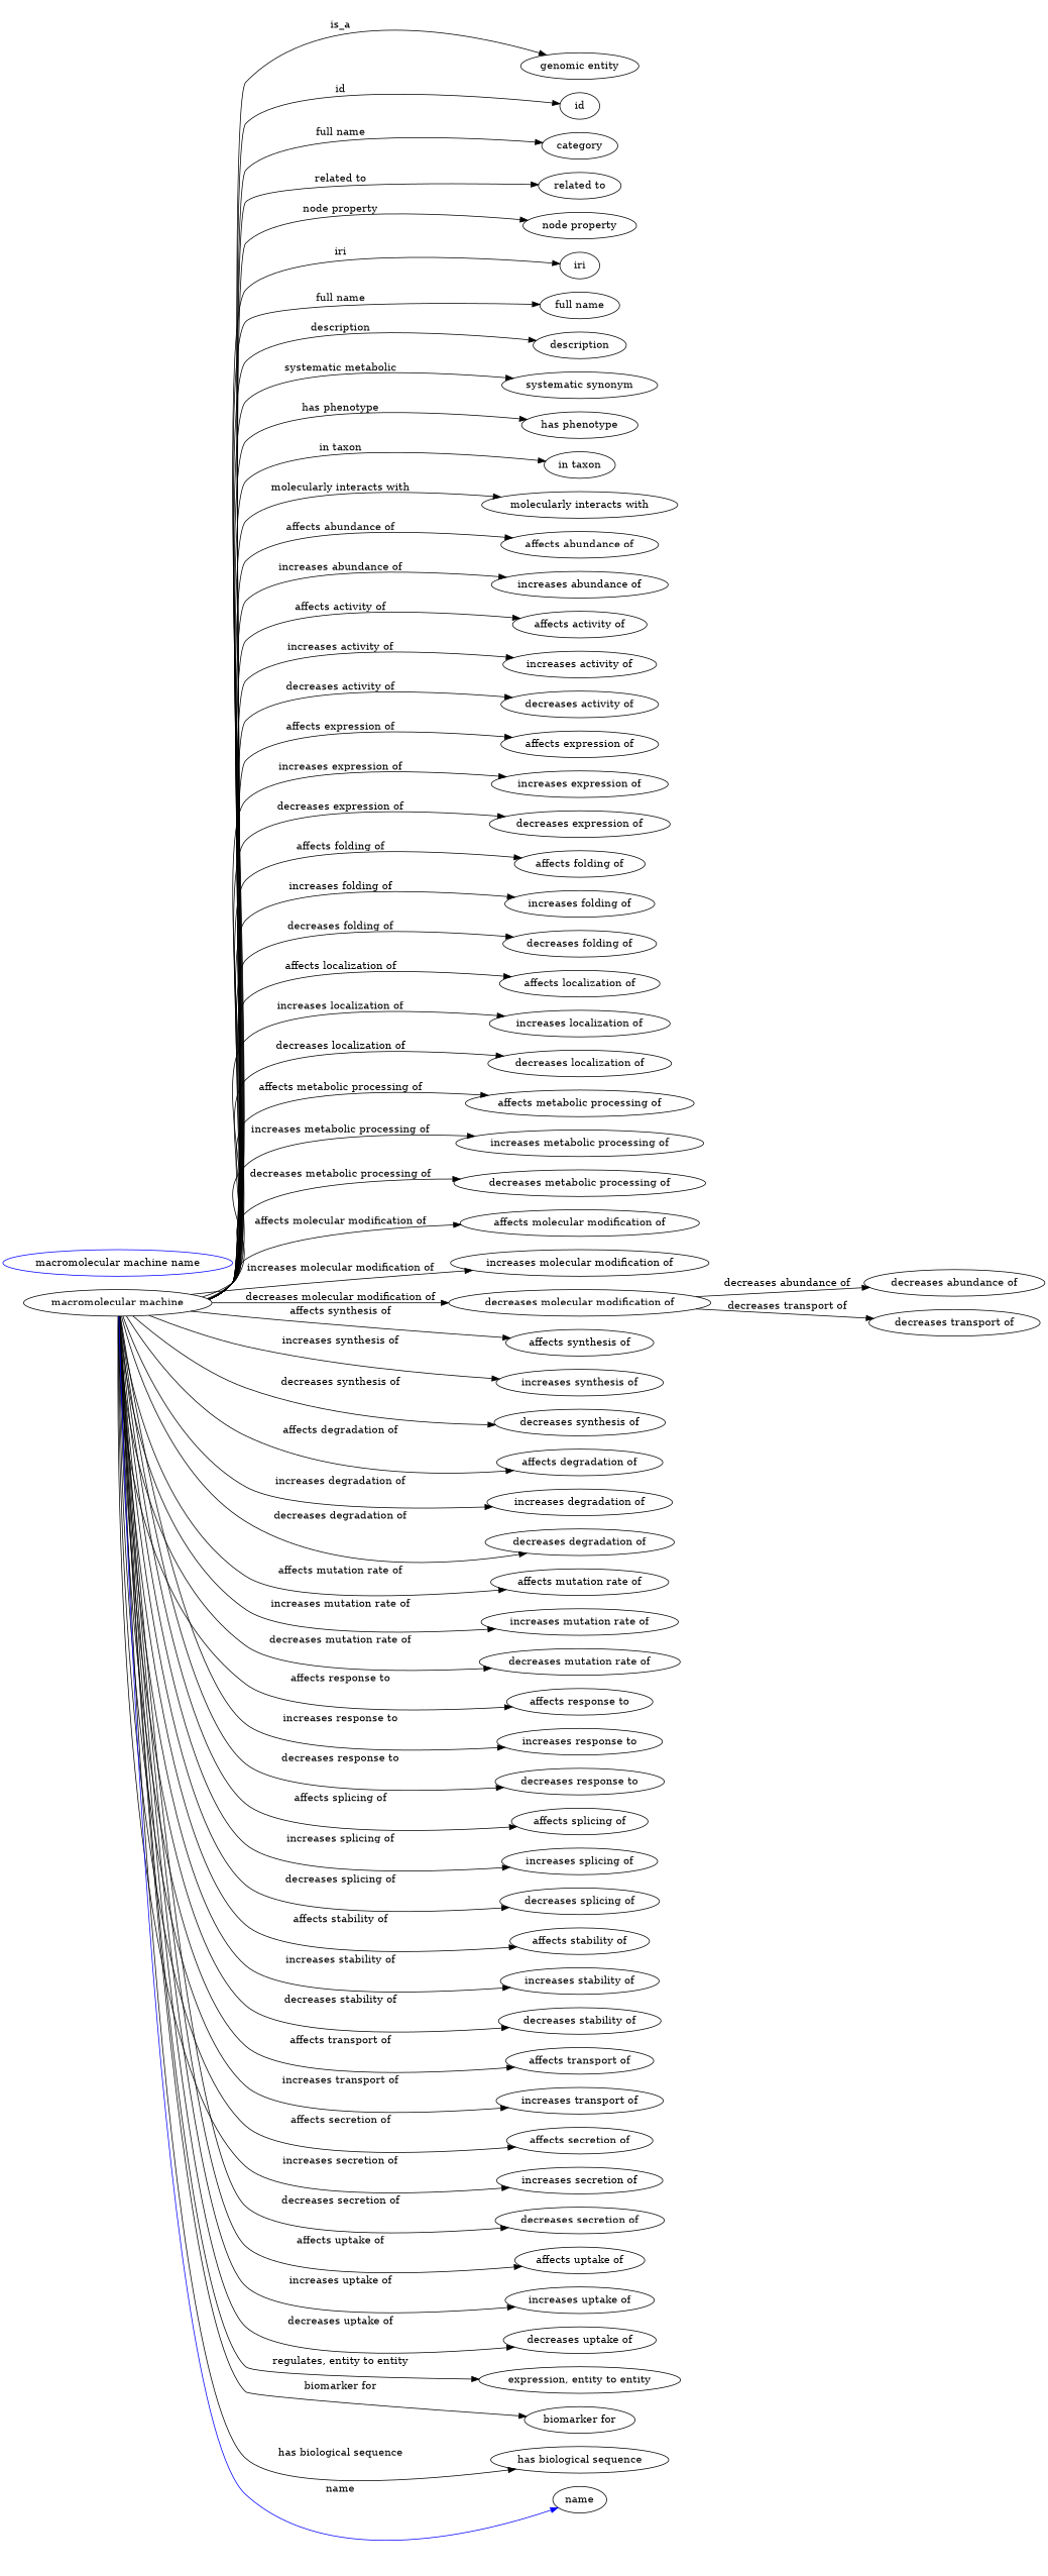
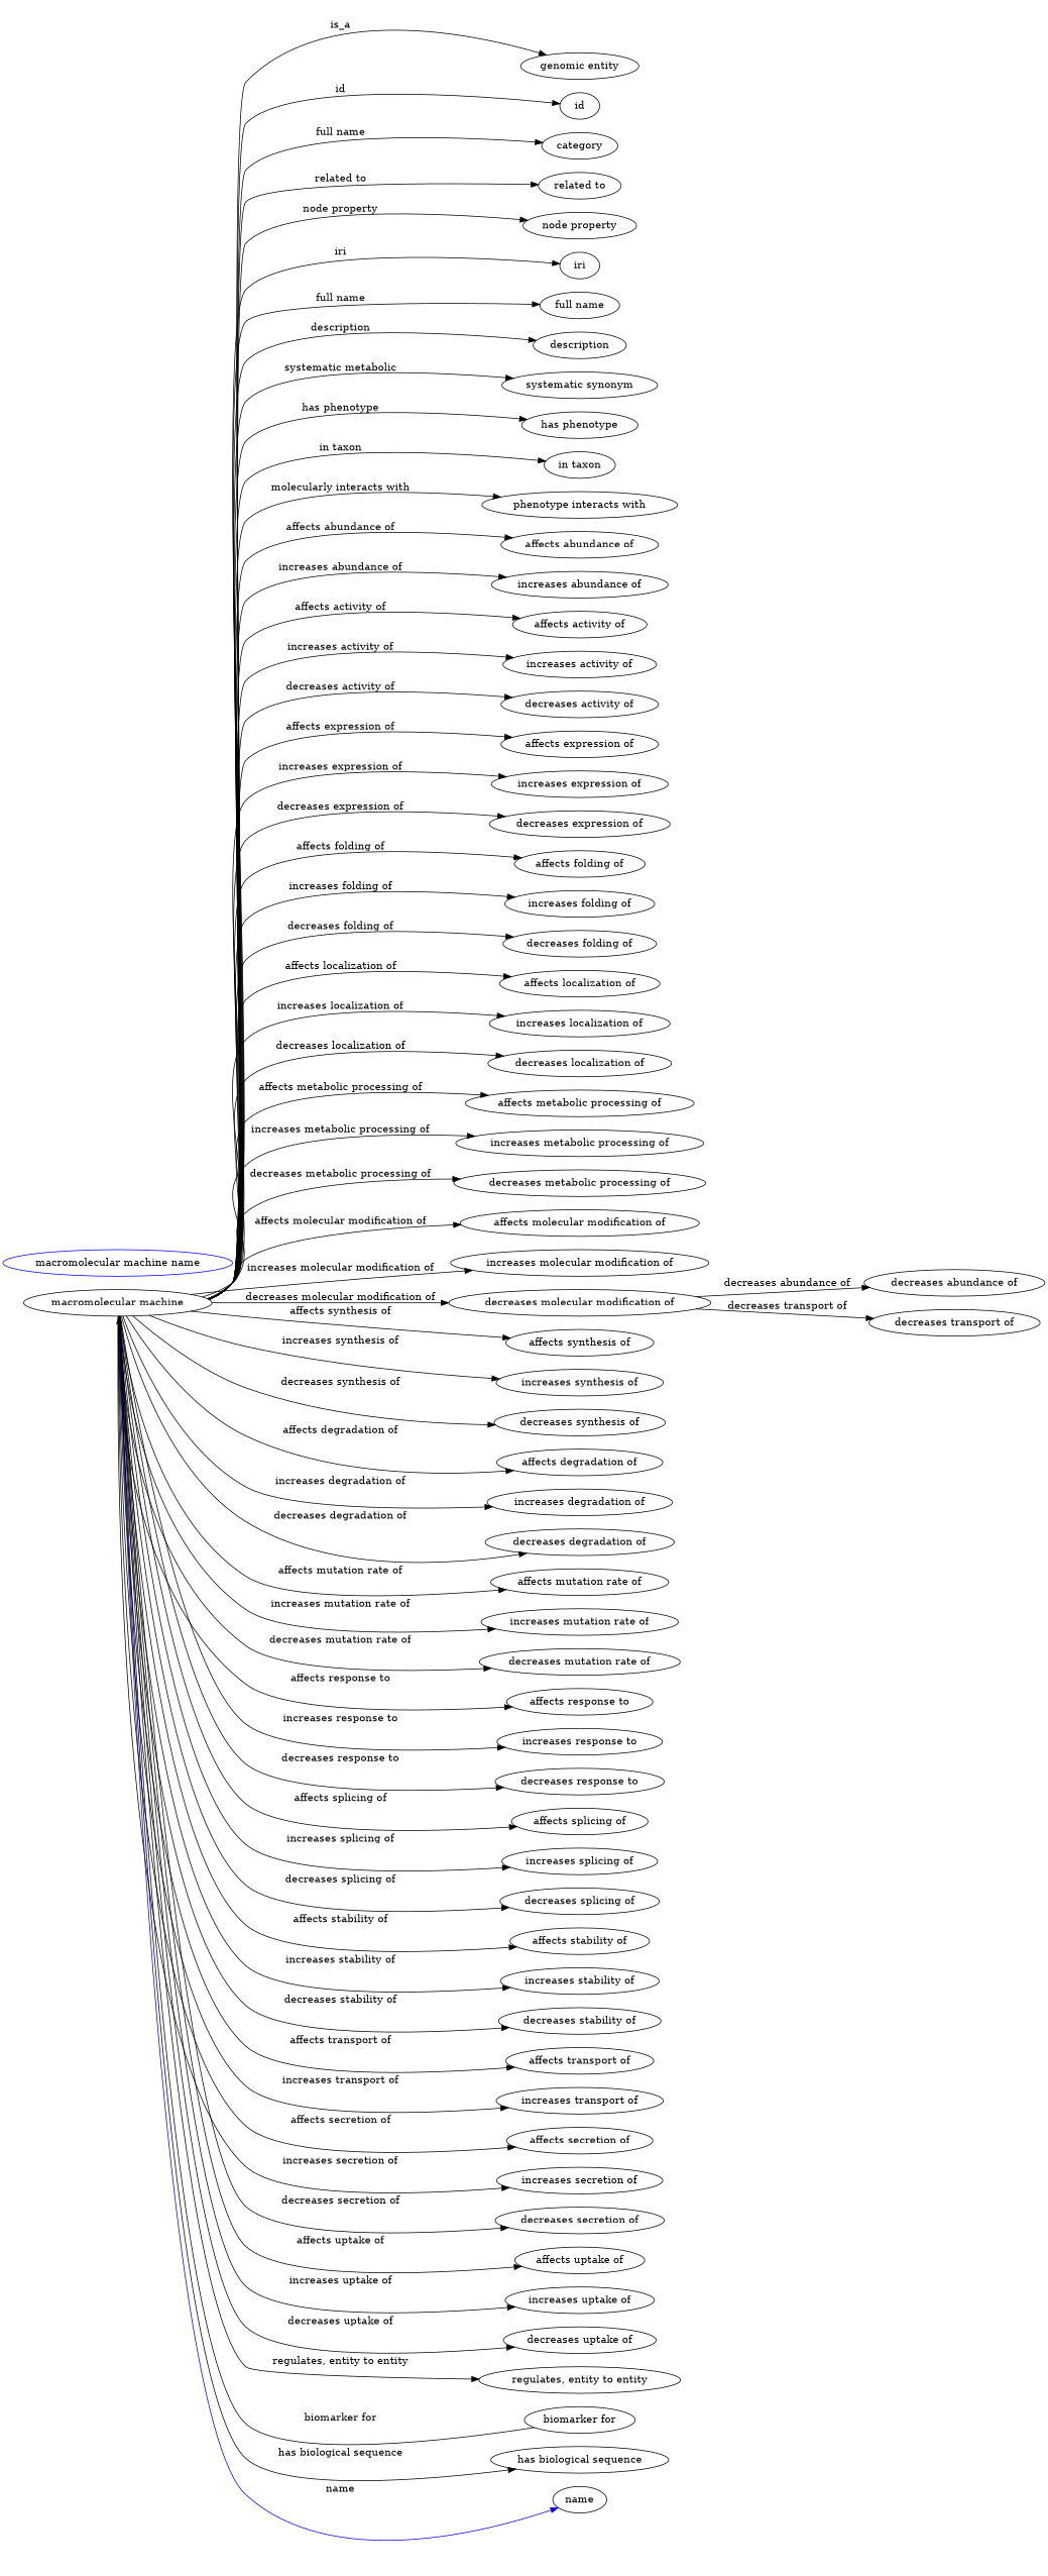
  digraph {
    rankdir=LR
    node [color=black]
    edge [color=black style=solid]
    n1 [height=0.5 label="macromolecular machine" width=2.7701 color=""]
    "genomic entity" [height=0.5 width=1.7475 color=""]
    id [height=0.5 width=0.75]
    category [height=0.5 width=0.75]
    "related to" [height=0.5 width=0.75]
    "node property" [height=0.5 width=0.75]
    iri [height=0.5 width=0.75]
    "full name" [height=0.5 width=0.75]
    description [height=0.5 width=0.75]
    "systematic synonym" [height=0.5 width=0.75]
    "has phenotype" [height=0.5 width=0.75]
    "in taxon" [height=0.5 width=0.75]
-   "molecularly interacts with" [height=0.5 width=0.75]
+   "molecularly interacts with" [height=0.5 width=0.75 label="phenotype interacts with"]
    "affects abundance of" [height=0.5 width=0.75]
    "increases abundance of" [height=0.5 width=0.75]
    "affects activity of" [height=0.5 width=0.75]
    "increases activity of" [height=0.5 width=0.75]
    "decreases activity of" [height=0.5 width=0.75]
    "affects expression of" [height=0.5 width=0.75]
    "increases expression of" [height=0.5 width=0.75]
    "decreases expression of" [height=0.5 width=0.75]
    "affects folding of" [height=0.5 width=0.75]
    "increases folding of" [height=0.5 width=0.75]
    "decreases folding of" [height=0.5 width=0.75]
    "affects localization of" [height=0.5 width=0.75]
    "increases localization of" [height=0.5 width=0.75]
    "decreases localization of" [height=0.5 width=0.75]
    "affects metabolic processing of" [height=0.5 width=0.75]
    "increases metabolic processing of" [height=0.5 width=0.75]
    "decreases metabolic processing of" [height=0.5 width=0.75]
    "affects molecular modification of" [height=0.5 width=0.75]
    "increases molecular modification of" [height=0.5 width=0.75]
    "decreases molecular modification of" [height=0.5 width=0.75]
    "affects synthesis of" [height=0.5 width=0.75]
    "increases synthesis of" [height=0.5 width=0.75]
    "decreases synthesis of" [height=0.5 width=0.75]
    "affects degradation of" [height=0.5 width=0.75]
    "increases degradation of" [height=0.5 width=0.75]
    "decreases degradation of" [height=0.5 width=0.75]
    "affects mutation rate of" [height=0.5 width=0.75]
    "increases mutation rate of" [height=0.5 width=0.75]
    "decreases mutation rate of" [height=0.5 width=0.75]
    "affects response to" [height=0.5 width=0.75]
    "increases response to" [height=0.5 width=0.75]
    "decreases response to" [height=0.5 width=0.75]
    "affects splicing of" [height=0.5 width=0.75]
    "increases splicing of" [height=0.5 width=0.75]
    "decreases splicing of" [height=0.5 width=0.75]
    "affects stability of" [height=0.5 width=0.75]
    "increases stability of" [height=0.5 width=0.75]
    "decreases stability of" [height=0.5 width=0.75]
    "affects transport of" [height=0.5 width=0.75]
    "increases transport of" [height=0.5 width=0.75]
    "affects secretion of" [height=0.5 width=0.75]
    "increases secretion of" [height=0.5 width=0.75]
    "decreases secretion of" [height=0.5 width=0.75]
    "affects uptake of" [height=0.5 width=0.75]
    "increases uptake of" [height=0.5 width=0.75]
    "decreases uptake of" [height=0.5 width=0.75]
-   "regulates, entity to entity" [height=0.5 width=0.75 label="expression, entity to entity"]
+   "regulates, entity to entity" [height=0.5 width=0.75]
    "biomarker for" [height=0.5 width=0.75]
    "has biological sequence" [height=0.5 width=0.75]
    name [height=0.5 width=0.81271 color=""]
    "decreases abundance of" [height=0.5 width=0.75]
    "decreases transport of" [height=0.5 width=0.75]
    "macromolecular machine name" [color=blue height=0.5 width=0.75]
    n1 -> "genomic entity" [label=is_a color="" style=""]
    n1 -> id [label=id]
    n1 -> category [label="full name"]
    n1 -> "related to" [label="related to"]
    n1 -> "node property" [label="node property"]
    n1 -> iri [label=iri]
    n1 -> "full name" [label="full name"]
    n1 -> description [label=description]
    n1 -> "systematic synonym" [label="systematic metabolic"]
    n1 -> "has phenotype" [label="has phenotype"]
    n1 -> "in taxon" [label="in taxon"]
    n1 -> "molecularly interacts with" [label="molecularly interacts with"]
    n1 -> "affects abundance of" [label="affects abundance of"]
    n1 -> "increases abundance of" [label="increases abundance of"]
    n1 -> "affects activity of" [label="affects activity of"]
    n1 -> "increases activity of" [label="increases activity of"]
    n1 -> "decreases activity of" [label="decreases activity of"]
    n1 -> "affects expression of" [label="affects expression of"]
    n1 -> "increases expression of" [label="increases expression of"]
    n1 -> "decreases expression of" [label="decreases expression of"]
    n1 -> "affects folding of" [label="affects folding of"]
    n1 -> "increases folding of" [label="increases folding of"]
    n1 -> "decreases folding of" [label="decreases folding of"]
    n1 -> "affects localization of" [label="affects localization of"]
    n1 -> "increases localization of" [label="increases localization of"]
    n1 -> "decreases localization of" [label="decreases localization of"]
    n1 -> "affects metabolic processing of" [label="affects metabolic processing of"]
    n1 -> "increases metabolic processing of" [label="increases metabolic processing of"]
    n1 -> "decreases metabolic processing of" [label="decreases metabolic processing of"]
    n1 -> "affects molecular modification of" [label="affects molecular modification of"]
    n1 -> "increases molecular modification of" [label="increases molecular modification of"]
    n1 -> "decreases molecular modification of" [label="decreases molecular modification of"]
    n1 -> "affects synthesis of" [label="affects synthesis of"]
    n1 -> "increases synthesis of" [label="increases synthesis of"]
    n1 -> "decreases synthesis of" [label="decreases synthesis of"]
    n1 -> "affects degradation of" [label="affects degradation of"]
    n1 -> "increases degradation of" [label="increases degradation of"]
    n1 -> "decreases degradation of" [label="decreases degradation of"]
    n1 -> "affects mutation rate of" [label="affects mutation rate of"]
    n1 -> "increases mutation rate of" [label="increases mutation rate of"]
    n1 -> "decreases mutation rate of" [label="decreases mutation rate of"]
    n1 -> "affects response to" [label="affects response to"]
    n1 -> "increases response to" [label="increases response to"]
    n1 -> "decreases response to" [label="decreases response to"]
    n1 -> "affects splicing of" [label="affects splicing of"]
    n1 -> "increases splicing of" [label="increases splicing of"]
    n1 -> "decreases splicing of" [label="decreases splicing of"]
    n1 -> "affects stability of" [label="affects stability of"]
    n1 -> "increases stability of" [label="increases stability of"]
    n1 -> "decreases stability of" [label="decreases stability of"]
    n1 -> "affects transport of" [label="affects transport of"]
    n1 -> "increases transport of" [label="increases transport of"]
    n1 -> "affects secretion of" [label="affects secretion of"]
    n1 -> "increases secretion of" [label="increases secretion of"]
    n1 -> "decreases secretion of" [label="decreases secretion of"]
    n1 -> "affects uptake of" [label="affects uptake of"]
    n1 -> "increases uptake of" [label="increases uptake of"]
    n1 -> "decreases uptake of" [label="decreases uptake of"]
    n1 -> "regulates, entity to entity" [label="regulates, entity to entity"]
-   n1 -> "biomarker for" [label="biomarker for"]
+   "biomarker for" -> n1 [label="biomarker for"]
    n1 -> "has biological sequence" [label="has biological sequence"]
    n1 -> name [color=blue label=name]
    "decreases molecular modification of" -> "decreases abundance of" [label="decreases abundance of"]
    "decreases molecular modification of" -> "decreases transport of" [label="decreases transport of"]
  }
